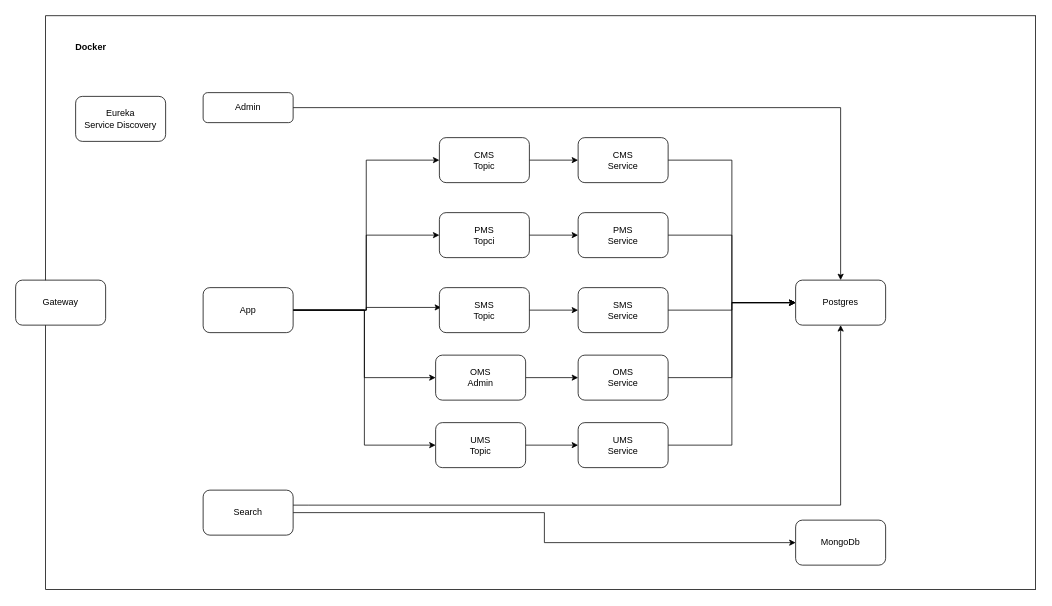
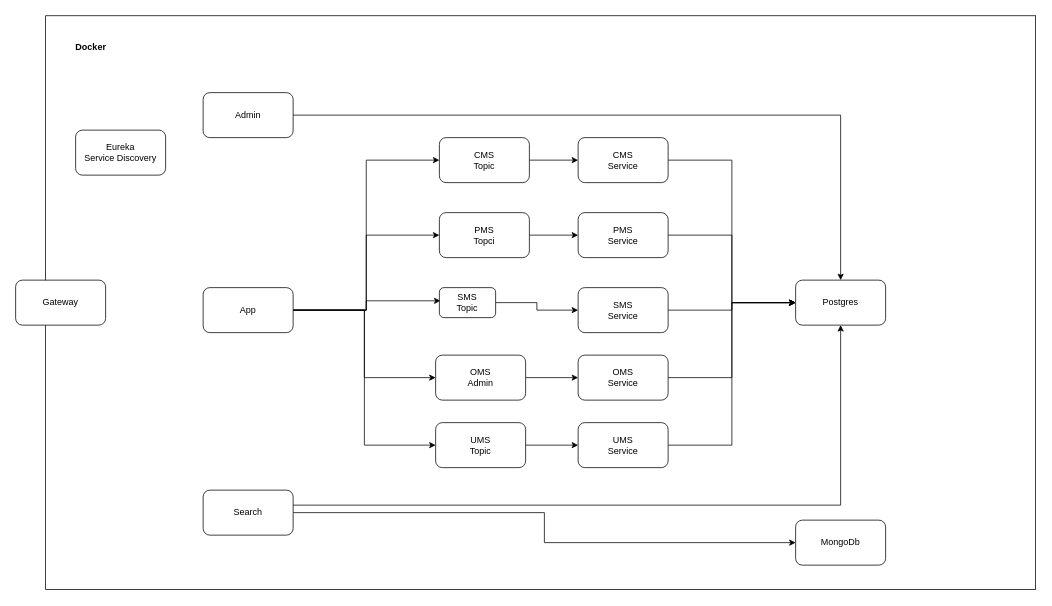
  <mxCell id="0" />
  <mxCell id="1" parent="0" />
  <mxCell id="2" value="" style="rounded=0;whiteSpace=wrap;html=1;strokeColor=default;fontFamily=Helvetica;fontSize=12;fontColor=default;fillColor=default;" vertex="1" parent="1"><mxGeometry x="60" y="20.5" width="1320" height="765" as="geometry" /></mxCell>
  <mxCell id="3" style="edgeStyle=orthogonalEdgeStyle;rounded=0;orthogonalLoop=1;jettySize=auto;html=1;entryX=0;entryY=0.5;entryDx=0;entryDy=0;" edge="1" parent="1" source="8" target="18"><mxGeometry relative="1" as="geometry" /></mxCell>
  <mxCell id="4" style="edgeStyle=orthogonalEdgeStyle;rounded=0;orthogonalLoop=1;jettySize=auto;html=1;entryX=0;entryY=0.5;entryDx=0;entryDy=0;" edge="1" parent="1" source="8" target="10"><mxGeometry relative="1" as="geometry"><mxPoint x="580" y="313" as="targetPoint" /></mxGeometry></mxCell>
  <mxCell id="5" style="edgeStyle=orthogonalEdgeStyle;rounded=0;orthogonalLoop=1;jettySize=auto;html=1;entryX=0.019;entryY=0.44;entryDx=0;entryDy=0;entryPerimeter=0;" edge="1" parent="1" source="8" target="12"><mxGeometry relative="1" as="geometry" /></mxCell>
  <mxCell id="6" style="edgeStyle=orthogonalEdgeStyle;rounded=0;orthogonalLoop=1;jettySize=auto;html=1;entryX=0;entryY=0.5;entryDx=0;entryDy=0;" edge="1" parent="1" source="8" target="14"><mxGeometry relative="1" as="geometry" /></mxCell>
  <mxCell id="7" style="edgeStyle=orthogonalEdgeStyle;rounded=0;orthogonalLoop=1;jettySize=auto;html=1;entryX=0;entryY=0.5;entryDx=0;entryDy=0;" edge="1" parent="1" source="8" target="16"><mxGeometry relative="1" as="geometry" /></mxCell>
  <mxCell id="8" value="App" style="rounded=1;whiteSpace=wrap;html=1;" vertex="1" parent="1"><mxGeometry x="270" y="383" width="120" height="60" as="geometry" /></mxCell>
  <mxCell id="9" style="edgeStyle=orthogonalEdgeStyle;rounded=0;orthogonalLoop=1;jettySize=auto;html=1;entryX=0;entryY=0.5;entryDx=0;entryDy=0;" edge="1" parent="1" source="10" target="28"><mxGeometry relative="1" as="geometry" /></mxCell>
  <mxCell id="10" value="&lt;div&gt;PMS&lt;/div&gt;&lt;div&gt;Topci&lt;br&gt;&lt;/div&gt;" style="rounded=1;whiteSpace=wrap;html=1;" vertex="1" parent="1"><mxGeometry x="585" y="283" width="120" height="60" as="geometry" /></mxCell>
  <mxCell id="11" style="edgeStyle=orthogonalEdgeStyle;rounded=0;orthogonalLoop=1;jettySize=auto;html=1;exitX=1;exitY=0.5;exitDx=0;exitDy=0;entryX=0;entryY=0.5;entryDx=0;entryDy=0;" edge="1" parent="1" source="12" target="26"><mxGeometry relative="1" as="geometry" /></mxCell>
- <mxCell id="12" value="&lt;div&gt;SMS&lt;/div&gt;&lt;div&gt;Topic&lt;br&gt;&lt;/div&gt;" style="rounded=1;whiteSpace=wrap;html=1;" vertex="1" parent="1"><mxGeometry x="585" y="383" width="120" height="60" as="geometry" /></mxCell>
+ <mxCell id="12" value="&lt;div&gt;SMS&lt;/div&gt;&lt;div&gt;Topic&lt;br&gt;&lt;/div&gt;" style="rounded=1;whiteSpace=wrap;html=1;" vertex="1" parent="1"><mxGeometry x="585" y="383" width="75" height="40" as="geometry" /></mxCell>
  <mxCell id="13" style="edgeStyle=orthogonalEdgeStyle;rounded=0;orthogonalLoop=1;jettySize=auto;html=1;" edge="1" parent="1" source="14" target="24"><mxGeometry relative="1" as="geometry" /></mxCell>
  <mxCell id="14" value="&lt;div&gt;OMS&lt;/div&gt;&lt;div&gt;Admin&lt;br&gt;&lt;/div&gt;" style="rounded=1;whiteSpace=wrap;html=1;" vertex="1" parent="1"><mxGeometry x="580" y="473" width="120" height="60" as="geometry" /></mxCell>
  <mxCell id="15" style="edgeStyle=orthogonalEdgeStyle;rounded=0;orthogonalLoop=1;jettySize=auto;html=1;entryX=0;entryY=0.5;entryDx=0;entryDy=0;" edge="1" parent="1" source="16" target="22"><mxGeometry relative="1" as="geometry" /></mxCell>
  <mxCell id="16" value="&lt;div&gt;UMS&lt;/div&gt;&lt;div&gt;Topic&lt;br&gt;&lt;/div&gt;" style="rounded=1;whiteSpace=wrap;html=1;" vertex="1" parent="1"><mxGeometry x="580" y="563" width="120" height="60" as="geometry" /></mxCell>
  <mxCell id="17" style="edgeStyle=orthogonalEdgeStyle;rounded=0;orthogonalLoop=1;jettySize=auto;html=1;entryX=0;entryY=0.5;entryDx=0;entryDy=0;" edge="1" parent="1" source="18" target="30"><mxGeometry relative="1" as="geometry" /></mxCell>
  <mxCell id="18" value="&lt;div&gt;CMS&lt;/div&gt;&lt;div&gt;Topic&lt;br&gt;&lt;/div&gt;" style="rounded=1;whiteSpace=wrap;html=1;" vertex="1" parent="1"><mxGeometry x="585" y="183" width="120" height="60" as="geometry" /></mxCell>
  <mxCell id="19" value="MongoDb" style="rounded=1;whiteSpace=wrap;html=1;" vertex="1" parent="1"><mxGeometry x="1060" y="693" width="120" height="60" as="geometry" /></mxCell>
  <mxCell id="20" value="Postgres" style="rounded=1;whiteSpace=wrap;html=1;" vertex="1" parent="1"><mxGeometry x="1060" y="373" width="120" height="60" as="geometry" /></mxCell>
  <mxCell id="21" style="edgeStyle=orthogonalEdgeStyle;rounded=0;orthogonalLoop=1;jettySize=auto;html=1;entryX=0;entryY=0.5;entryDx=0;entryDy=0;" edge="1" parent="1" source="22" target="20"><mxGeometry relative="1" as="geometry"><mxPoint x="1090" y="523" as="targetPoint" /></mxGeometry></mxCell>
  <mxCell id="22" value="&lt;div&gt;UMS&lt;/div&gt;&lt;div&gt;Service&lt;br&gt;&lt;/div&gt;" style="rounded=1;whiteSpace=wrap;html=1;" vertex="1" parent="1"><mxGeometry x="770" y="563" width="120" height="60" as="geometry" /></mxCell>
  <mxCell id="23" style="edgeStyle=orthogonalEdgeStyle;rounded=0;orthogonalLoop=1;jettySize=auto;html=1;entryX=0;entryY=0.5;entryDx=0;entryDy=0;" edge="1" parent="1" source="24" target="20"><mxGeometry relative="1" as="geometry"><mxPoint x="1060" y="483" as="targetPoint" /></mxGeometry></mxCell>
  <mxCell id="24" value="&lt;div&gt;OMS&lt;/div&gt;&lt;div&gt;Service&lt;br&gt;&lt;/div&gt;" style="rounded=1;whiteSpace=wrap;html=1;" vertex="1" parent="1"><mxGeometry x="770" y="473" width="120" height="60" as="geometry" /></mxCell>
  <mxCell id="25" style="edgeStyle=orthogonalEdgeStyle;rounded=0;orthogonalLoop=1;jettySize=auto;html=1;entryX=0;entryY=0.5;entryDx=0;entryDy=0;fontFamily=Helvetica;fontSize=12;fontColor=default;" edge="1" parent="1" source="26" target="20"><mxGeometry relative="1" as="geometry" /></mxCell>
  <mxCell id="26" value="&lt;div&gt;SMS&lt;/div&gt;&lt;div&gt;Service&lt;br&gt;&lt;/div&gt;" style="rounded=1;whiteSpace=wrap;html=1;" vertex="1" parent="1"><mxGeometry x="770" y="383" width="120" height="60" as="geometry" /></mxCell>
  <mxCell id="27" style="edgeStyle=orthogonalEdgeStyle;rounded=0;orthogonalLoop=1;jettySize=auto;html=1;entryX=0;entryY=0.5;entryDx=0;entryDy=0;fontFamily=Helvetica;fontSize=12;fontColor=default;" edge="1" parent="1" source="28" target="20"><mxGeometry relative="1" as="geometry" /></mxCell>
  <mxCell id="28" value="&lt;div&gt;PMS&lt;/div&gt;&lt;div&gt;Service&lt;br&gt;&lt;/div&gt;" style="rounded=1;whiteSpace=wrap;html=1;" vertex="1" parent="1"><mxGeometry x="770" y="283" width="120" height="60" as="geometry" /></mxCell>
  <mxCell id="29" style="edgeStyle=orthogonalEdgeStyle;rounded=0;orthogonalLoop=1;jettySize=auto;html=1;entryX=0;entryY=0.5;entryDx=0;entryDy=0;" edge="1" parent="1" source="30" target="20"><mxGeometry relative="1" as="geometry"><mxPoint x="980" y="413" as="targetPoint" /></mxGeometry></mxCell>
  <mxCell id="30" value="&lt;div&gt;CMS&lt;/div&gt;&lt;div&gt;Service&lt;br&gt;&lt;/div&gt;" style="rounded=1;whiteSpace=wrap;html=1;" vertex="1" parent="1"><mxGeometry x="770" y="183" width="120" height="60" as="geometry" /></mxCell>
  <mxCell id="31" style="edgeStyle=orthogonalEdgeStyle;rounded=0;orthogonalLoop=1;jettySize=auto;html=1;entryX=0.5;entryY=0;entryDx=0;entryDy=0;" edge="1" parent="1" source="32" target="20"><mxGeometry relative="1" as="geometry" /></mxCell>
- <mxCell id="32" value="Admin" style="rounded=1;whiteSpace=wrap;html=1;" vertex="1" parent="1"><mxGeometry x="270" y="123" width="120" height="40" as="geometry" /></mxCell>
+ <mxCell id="32" value="Admin" style="rounded=1;whiteSpace=wrap;html=1;" vertex="1" parent="1"><mxGeometry x="270" y="123" width="120" height="60" as="geometry" /></mxCell>
  <mxCell id="33" style="edgeStyle=orthogonalEdgeStyle;rounded=0;orthogonalLoop=1;jettySize=auto;html=1;entryX=0.5;entryY=1;entryDx=0;entryDy=0;" edge="1" parent="1" source="35" target="20"><mxGeometry relative="1" as="geometry"><Array as="points"><mxPoint x="410" y="673" /><mxPoint x="1120" y="673" /></Array></mxGeometry></mxCell>
  <mxCell id="34" style="edgeStyle=orthogonalEdgeStyle;rounded=0;orthogonalLoop=1;jettySize=auto;html=1;entryX=0;entryY=0.5;entryDx=0;entryDy=0;" edge="1" parent="1" source="35" target="19"><mxGeometry relative="1" as="geometry" /></mxCell>
  <mxCell id="35" value="&lt;div&gt;Search&lt;/div&gt;" style="rounded=1;whiteSpace=wrap;html=1;" vertex="1" parent="1"><mxGeometry x="270" y="653" width="120" height="60" as="geometry" /></mxCell>
- <mxCell id="36" value="&lt;div&gt;Eureka&lt;/div&gt;&lt;div&gt;Service Discovery&lt;br&gt;&lt;/div&gt;" style="rounded=1;whiteSpace=wrap;html=1;" vertex="1" parent="1"><mxGeometry x="100" y="128" width="120" height="60" as="geometry" /></mxCell>
+ <mxCell id="36" value="&lt;div&gt;Eureka&lt;/div&gt;&lt;div&gt;Service Discovery&lt;br&gt;&lt;/div&gt;" style="rounded=1;whiteSpace=wrap;html=1;" vertex="1" parent="1"><mxGeometry x="100" y="173" width="120" height="60" as="geometry" /></mxCell>
  <mxCell id="37" value="Gateway" style="rounded=1;whiteSpace=wrap;html=1;" vertex="1" parent="1"><mxGeometry x="20" y="373" width="120" height="60" as="geometry" /></mxCell>
  <mxCell id="38" value="Docker" style="text;strokeColor=none;fillColor=none;html=1;fontSize=12;fontStyle=1;verticalAlign=middle;align=center;fontFamily=Helvetica;fontColor=default;" vertex="1" parent="1"><mxGeometry x="70" y="43" width="100" height="40" as="geometry" /></mxCell>
